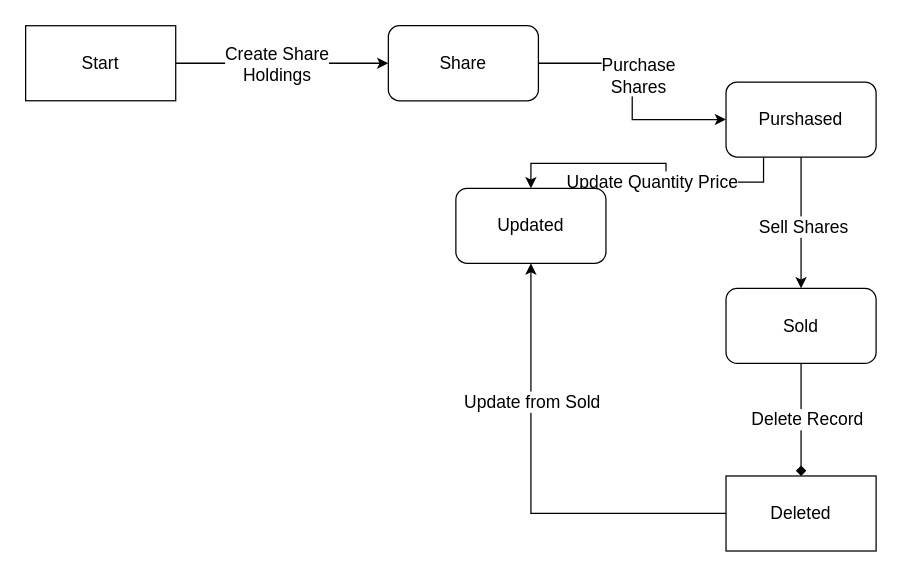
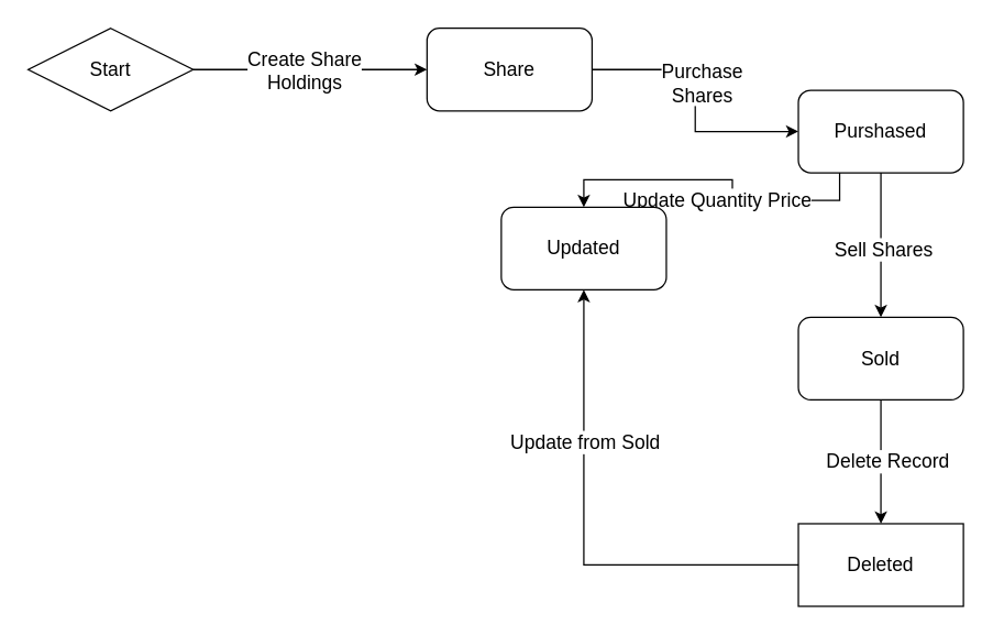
  <mxCell id="0" />
  <mxCell id="1" parent="0" />
  <mxCell id="2" style="edgeStyle=orthogonalEdgeStyle;rounded=0;orthogonalLoop=1;jettySize=auto;html=1;exitX=1;exitY=0.5;exitDx=0;exitDy=0;entryX=0;entryY=0.5;entryDx=0;entryDy=0;" parent="1" source="4" target="7" edge="1"><mxGeometry relative="1" as="geometry" /></mxCell>
  <mxCell id="3" value="&lt;font style=&quot;font-size: 14px;&quot;&gt;Create Share&lt;/font&gt;&lt;div&gt;&lt;font style=&quot;font-size: 14px;&quot;&gt;Holdings&lt;/font&gt;&lt;/div&gt;" style="edgeLabel;html=1;align=center;verticalAlign=middle;resizable=0;points=[];" parent="2" vertex="1" connectable="0"><mxGeometry x="-0.093" y="1" relative="1" as="geometry"><mxPoint x="3" y="1" as="offset" /></mxGeometry></mxCell>
- <mxCell id="4" value="&lt;font style=&quot;font-size: 14px;&quot;&gt;Start&lt;/font&gt;" style="rounded=0;whiteSpace=wrap;html=1;" parent="1" vertex="1"><mxGeometry x="20" y="20" width="120" height="60" as="geometry" /></mxCell>
+ <mxCell id="4" value="&lt;font style=&quot;font-size: 14px;&quot;&gt;Start&lt;/font&gt;" style="rhombus;whiteSpace=wrap;html=1;" parent="1" vertex="1"><mxGeometry x="20" y="20" width="120" height="60" as="geometry" /></mxCell>
  <mxCell id="5" style="edgeStyle=orthogonalEdgeStyle;rounded=0;orthogonalLoop=1;jettySize=auto;html=1;exitX=1;exitY=0.5;exitDx=0;exitDy=0;entryX=0;entryY=0.5;entryDx=0;entryDy=0;" parent="1" source="7" target="12" edge="1"><mxGeometry relative="1" as="geometry" /></mxCell>
  <mxCell id="6" value="&lt;font style=&quot;font-size: 14px;&quot;&gt;Purchase&lt;/font&gt;&lt;div&gt;&lt;font style=&quot;font-size: 14px;&quot;&gt;Shares&lt;/font&gt;&lt;/div&gt;" style="edgeLabel;html=1;align=center;verticalAlign=middle;resizable=0;points=[];" parent="5" vertex="1" connectable="0"><mxGeometry x="-0.131" y="-1" relative="1" as="geometry"><mxPoint x="5" y="-1" as="offset" /></mxGeometry></mxCell>
  <mxCell id="7" value="&lt;font style=&quot;font-size: 14px;&quot;&gt;Share&lt;/font&gt;" style="rounded=1;whiteSpace=wrap;html=1;" parent="1" vertex="1"><mxGeometry x="310" y="20" width="120" height="60" as="geometry" /></mxCell>
  <mxCell id="8" style="edgeStyle=orthogonalEdgeStyle;rounded=0;orthogonalLoop=1;jettySize=auto;html=1;exitX=0.5;exitY=1;exitDx=0;exitDy=0;entryX=0.5;entryY=0;entryDx=0;entryDy=0;" parent="1" source="12" target="15" edge="1"><mxGeometry relative="1" as="geometry" /></mxCell>
  <mxCell id="9" value="&lt;font style=&quot;font-size: 14px;&quot;&gt;Sell Shares&lt;/font&gt;" style="edgeLabel;html=1;align=center;verticalAlign=middle;resizable=0;points=[];" parent="8" vertex="1" connectable="0"><mxGeometry x="0.056" y="1" relative="1" as="geometry"><mxPoint as="offset" /></mxGeometry></mxCell>
  <mxCell id="10" style="edgeStyle=orthogonalEdgeStyle;rounded=0;orthogonalLoop=1;jettySize=auto;html=1;exitX=0.25;exitY=1;exitDx=0;exitDy=0;entryX=0.5;entryY=0;entryDx=0;entryDy=0;" parent="1" source="12" target="19" edge="1"><mxGeometry relative="1" as="geometry" /></mxCell>
  <mxCell id="11" value="&lt;font style=&quot;font-size: 14px;&quot;&gt;Update Quantity Price&lt;/font&gt;" style="edgeLabel;html=1;align=center;verticalAlign=middle;resizable=0;points=[];" parent="10" vertex="1" connectable="0"><mxGeometry x="-0.177" relative="1" as="geometry"><mxPoint x="-12" as="offset" /></mxGeometry></mxCell>
  <mxCell id="12" value="&lt;font style=&quot;font-size: 14px;&quot;&gt;Purshased&lt;/font&gt;" style="rounded=1;whiteSpace=wrap;html=1;" parent="1" vertex="1"><mxGeometry x="580" y="65" width="120" height="60" as="geometry" /></mxCell>
- <mxCell id="13" style="edgeStyle=orthogonalEdgeStyle;rounded=0;orthogonalLoop=1;jettySize=auto;html=1;exitX=0.5;exitY=1;exitDx=0;exitDy=0;entryX=0.5;entryY=0;entryDx=0;entryDy=0;endArrow=diamond;" parent="1" source="15" target="18" edge="1"><mxGeometry relative="1" as="geometry" /></mxCell>
+ <mxCell id="13" style="edgeStyle=orthogonalEdgeStyle;rounded=0;orthogonalLoop=1;jettySize=auto;html=1;exitX=0.5;exitY=1;exitDx=0;exitDy=0;entryX=0.5;entryY=0;entryDx=0;entryDy=0;" parent="1" source="15" target="18" edge="1"><mxGeometry relative="1" as="geometry" /></mxCell>
  <mxCell id="14" value="&lt;font style=&quot;font-size: 14px;&quot;&gt;Delete Record&lt;/font&gt;" style="edgeLabel;html=1;align=center;verticalAlign=middle;resizable=0;points=[];" parent="13" vertex="1" connectable="0"><mxGeometry x="-0.012" y="4" relative="1" as="geometry"><mxPoint as="offset" /></mxGeometry></mxCell>
  <mxCell id="15" value="&lt;font style=&quot;font-size: 14px;&quot;&gt;Sold&lt;/font&gt;" style="rounded=1;whiteSpace=wrap;html=1;" parent="1" vertex="1"><mxGeometry x="580" y="230" width="120" height="60" as="geometry" /></mxCell>
  <mxCell id="16" style="edgeStyle=orthogonalEdgeStyle;rounded=0;orthogonalLoop=1;jettySize=auto;html=1;exitX=0;exitY=0.5;exitDx=0;exitDy=0;entryX=0.5;entryY=1;entryDx=0;entryDy=0;" parent="1" source="18" target="19" edge="1"><mxGeometry relative="1" as="geometry" /></mxCell>
  <mxCell id="17" value="&lt;font style=&quot;font-size: 14px;&quot;&gt;Update from Sold&lt;/font&gt;" style="edgeLabel;html=1;align=center;verticalAlign=middle;resizable=0;points=[];" parent="16" vertex="1" connectable="0"><mxGeometry x="0.241" relative="1" as="geometry"><mxPoint y="-25" as="offset" /></mxGeometry></mxCell>
  <mxCell id="18" value="&lt;font style=&quot;font-size: 14px;&quot;&gt;Deleted&lt;/font&gt;" style="rounded=0;whiteSpace=wrap;html=1;" parent="1" vertex="1"><mxGeometry x="580" y="380" width="120" height="60" as="geometry" /></mxCell>
  <mxCell id="19" value="&lt;font style=&quot;font-size: 14px;&quot;&gt;Updated&lt;/font&gt;" style="rounded=1;whiteSpace=wrap;html=1;" parent="1" vertex="1"><mxGeometry x="364" y="150" width="120" height="60" as="geometry" /></mxCell>
